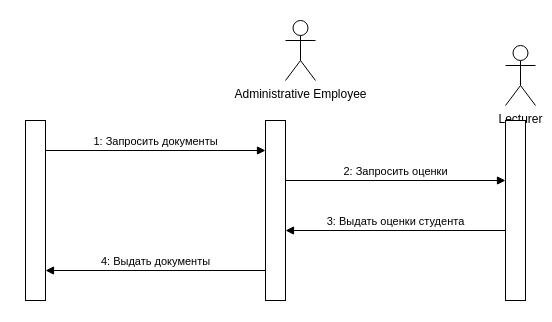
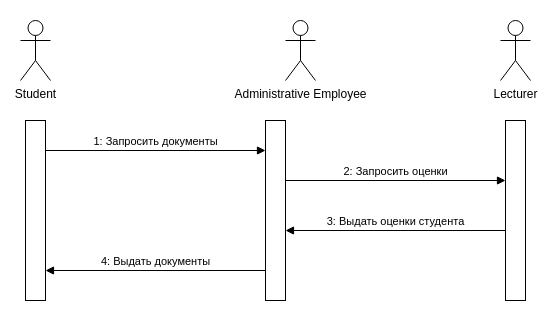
  <mxCell id="0" />
  <mxCell id="1" parent="0" />
- <mxCell id="3" value="Lecturer" style="shape=umlActor;verticalLabelPosition=bottom;verticalAlign=top;html=1;" vertex="1" parent="1"><mxGeometry x="505" y="45" width="30" height="60" as="geometry" /></mxCell>
+ <mxCell id="2" value="Student" style="shape=umlActor;verticalLabelPosition=bottom;verticalAlign=top;html=1;" vertex="1" parent="1"><mxGeometry x="20" y="20" width="30" height="60" as="geometry" /></mxCell>
+ <mxCell id="3" value="Lecturer" style="shape=umlActor;verticalLabelPosition=bottom;verticalAlign=top;html=1;" vertex="1" parent="1"><mxGeometry x="500" y="20" width="30" height="60" as="geometry" /></mxCell>
  <mxCell id="4" value="Administrative Employee" style="shape=umlActor;verticalLabelPosition=bottom;verticalAlign=top;html=1;" vertex="1" parent="1"><mxGeometry x="285" y="20" width="30" height="60" as="geometry" /></mxCell>
  <mxCell id="5" value="" style="html=1;points=[[0,0,0,0,5],[0,1,0,0,-5],[1,0,0,0,5],[1,1,0,0,-5]];perimeter=orthogonalPerimeter;outlineConnect=0;targetShapes=umlLifeline;portConstraint=eastwest;newEdgeStyle={&quot;curved&quot;:0,&quot;rounded&quot;:0};" vertex="1" parent="1"><mxGeometry x="25" y="120" width="20" height="180" as="geometry" /></mxCell>
  <mxCell id="6" value="1: Запросить документы" style="html=1;verticalAlign=bottom;endArrow=none;curved=0;rounded=0;startArrow=block;startFill=1;endFill=0;" edge="1" parent="1"><mxGeometry relative="1" as="geometry"><mxPoint x="265" y="150" as="sourcePoint" /><mxPoint x="45" y="150" as="targetPoint" /></mxGeometry></mxCell>
  <mxCell id="7" value="" style="html=1;points=[[0,0,0,0,5],[0,1,0,0,-5],[1,0,0,0,5],[1,1,0,0,-5]];perimeter=orthogonalPerimeter;outlineConnect=0;targetShapes=umlLifeline;portConstraint=eastwest;newEdgeStyle={&quot;curved&quot;:0,&quot;rounded&quot;:0};" vertex="1" parent="1"><mxGeometry x="265" y="120" width="20" height="180" as="geometry" /></mxCell>
  <mxCell id="8" value="" style="html=1;points=[[0,0,0,0,5],[0,1,0,0,-5],[1,0,0,0,5],[1,1,0,0,-5]];perimeter=orthogonalPerimeter;outlineConnect=0;targetShapes=umlLifeline;portConstraint=eastwest;newEdgeStyle={&quot;curved&quot;:0,&quot;rounded&quot;:0};" vertex="1" parent="1"><mxGeometry x="505" y="120" width="20" height="180" as="geometry" /></mxCell>
  <mxCell id="9" value="2: Запросить оценки" style="html=1;verticalAlign=bottom;endArrow=none;curved=0;rounded=0;startArrow=block;startFill=1;endFill=0;" edge="1" parent="1"><mxGeometry relative="1" as="geometry"><mxPoint x="505" y="180" as="sourcePoint" /><mxPoint x="285" y="180" as="targetPoint" /></mxGeometry></mxCell>
  <mxCell id="10" value="3: Выдать оценки студента" style="html=1;verticalAlign=bottom;endArrow=block;curved=0;rounded=0;" edge="1" parent="1"><mxGeometry relative="1" as="geometry"><mxPoint x="505" y="230" as="sourcePoint" /><mxPoint x="285" y="230" as="targetPoint" /></mxGeometry></mxCell>
  <mxCell id="11" value="4: Выдать документы" style="html=1;verticalAlign=bottom;endArrow=block;curved=0;rounded=0;" edge="1" parent="1"><mxGeometry relative="1" as="geometry"><mxPoint x="265" y="270" as="sourcePoint" /><mxPoint x="45" y="270" as="targetPoint" /></mxGeometry></mxCell>
